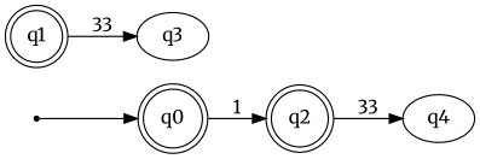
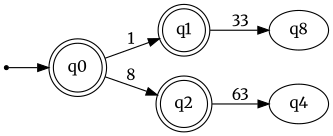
  digraph {
    fontname=Merriweather
    rankdir=LR
    node [fontname=Merriweather shape=doublecircle]
    edge [fontname=Merriweather]
    inic [shape=point]
    q0
    q1
    q2
-   q3 [shape=""]
+   q3 [label=q8 shape=""]
    q4 [shape=""]
    inic -> q0
-   q0 -> q2 [label=1]
+   q0 -> q1 [label=1]
+   q0 -> q2 [label=8]
    q1 -> q3 [label=33]
-   q2 -> q4 [label=33]
+   q2 -> q4 [label=63]
  }
